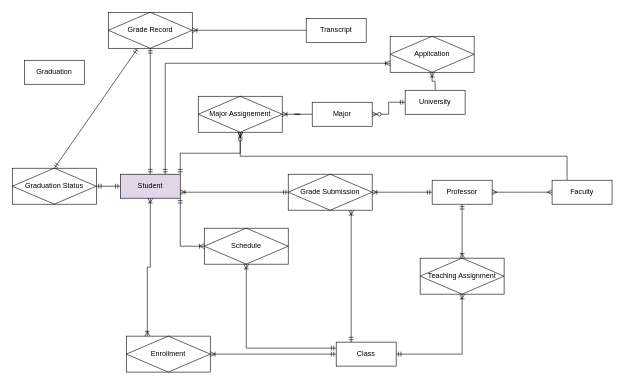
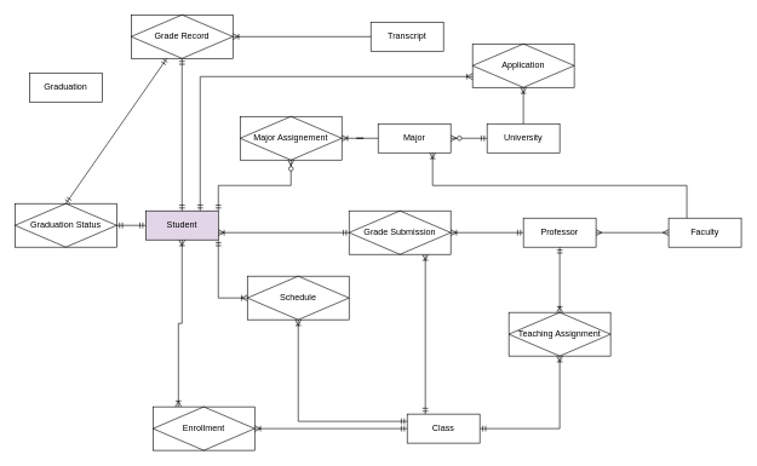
  <mxCell id="0" />
  <mxCell id="1" parent="0" />
  <mxCell id="2" value="Student" style="whiteSpace=wrap;html=1;align=center;fillColor=#e1d5e7;" vertex="1" parent="1"><mxGeometry x="200" y="290" width="100" height="40" as="geometry" /></mxCell>
  <mxCell id="3" value="Major" style="whiteSpace=wrap;html=1;align=center;" vertex="1" parent="1"><mxGeometry x="520" y="170" width="100" height="40" as="geometry" /></mxCell>
  <mxCell id="4" value="Class" style="whiteSpace=wrap;html=1;align=center;" vertex="1" parent="1"><mxGeometry x="560" y="570" width="100" height="40" as="geometry" /></mxCell>
  <mxCell id="5" value="Transcript" style="whiteSpace=wrap;html=1;align=center;" vertex="1" parent="1"><mxGeometry x="510" y="30" width="100" height="40" as="geometry" /></mxCell>
  <mxCell id="6" value="Graduation" style="whiteSpace=wrap;html=1;align=center;" vertex="1" parent="1"><mxGeometry x="40" y="100" width="100" height="40" as="geometry" /></mxCell>
  <mxCell id="7" value="Faculty" style="whiteSpace=wrap;html=1;align=center;" vertex="1" parent="1"><mxGeometry x="920" y="300" width="100" height="40" as="geometry" /></mxCell>
  <mxCell id="8" value="Professor" style="whiteSpace=wrap;html=1;align=center;" vertex="1" parent="1"><mxGeometry x="720" y="300" width="100" height="40" as="geometry" /></mxCell>
  <mxCell id="9" value="Enrollment" style="shape=associativeEntity;whiteSpace=wrap;html=1;align=center;" vertex="1" parent="1"><mxGeometry x="210" y="560" width="140" height="60" as="geometry" /></mxCell>
  <mxCell id="10" value="Application&lt;span style=&quot;color: rgba(0, 0, 0, 0); font-family: monospace; font-size: 0px; text-align: start; text-wrap-mode: nowrap;&quot;&gt;%3CmxGraphModel%3E%3Croot%3E%3CmxCell%20id%3D%220%22%2F%3E%3CmxCell%20id%3D%221%22%20parent%3D%220%22%2F%3E%3CmxCell%20id%3D%222%22%20value%3D%22Enrollment%22%20style%3D%22shape%3DassociativeEntity%3BwhiteSpace%3Dwrap%3Bhtml%3D1%3Balign%3Dcenter%3B%22%20vertex%3D%221%22%20parent%3D%221%22%3E%3CmxGeometry%20x%3D%22350%22%20y%3D%22240%22%20width%3D%22140%22%20height%3D%2260%22%20as%3D%22geometry%22%2F%3E%3C%2FmxCell%3E%3C%2Froot%3E%3C%2FmxGraphModel%3E&lt;/span&gt;&lt;span style=&quot;color: rgba(0, 0, 0, 0); font-family: monospace; font-size: 0px; text-align: start; text-wrap-mode: nowrap;&quot;&gt;%3CmxGraphModel%3E%3Croot%3E%3CmxCell%20id%3D%220%22%2F%3E%3CmxCell%20id%3D%221%22%20parent%3D%220%22%2F%3E%3CmxCell%20id%3D%222%22%20value%3D%22Enrollment%22%20style%3D%22shape%3DassociativeEntity%3BwhiteSpace%3Dwrap%3Bhtml%3D1%3Balign%3Dcenter%3B%22%20vertex%3D%221%22%20parent%3D%221%22%3E%3CmxGeometry%20x%3D%22350%22%20y%3D%22240%22%20width%3D%22140%22%20height%3D%2260%22%20as%3D%22geometry%22%2F%3E%3C%2FmxCell%3E%3C%2Froot%3E%3C%2FmxGraphModel%3E&lt;/span&gt;" style="shape=associativeEntity;whiteSpace=wrap;html=1;align=center;" vertex="1" parent="1"><mxGeometry x="650" y="60" width="140" height="60" as="geometry" /></mxCell>
  <mxCell id="11" value="Schedule" style="shape=associativeEntity;whiteSpace=wrap;html=1;align=center;" vertex="1" parent="1"><mxGeometry x="340" y="380" width="140" height="60" as="geometry" /></mxCell>
  <mxCell id="12" value="Major Assignement" style="shape=associativeEntity;whiteSpace=wrap;html=1;align=center;" vertex="1" parent="1"><mxGeometry x="330" y="160" width="140" height="60" as="geometry" /></mxCell>
  <mxCell id="13" value="Grade Record" style="shape=associativeEntity;whiteSpace=wrap;html=1;align=center;" vertex="1" parent="1"><mxGeometry x="180" width="140" height="60" as="geometry" y="20" /></mxCell>
  <mxCell id="14" value="Graduation Status" style="shape=associativeEntity;whiteSpace=wrap;html=1;align=center;" vertex="1" parent="1"><mxGeometry y="280" width="140" height="60" as="geometry" x="20" /></mxCell>
  <mxCell id="15" value="" style="edgeStyle=orthogonalEdgeStyle;fontSize=12;html=1;endArrow=ERoneToMany;startArrow=ERoneToMany;rounded=0;entryX=0.25;entryY=0;entryDx=0;entryDy=0;exitX=0.5;exitY=1;exitDx=0;exitDy=0;" edge="1" parent="1" source="2" target="9"><mxGeometry width="100" height="100" relative="1" as="geometry"><mxPoint x="280" y="350" as="sourcePoint" /><mxPoint x="430" y="130" as="targetPoint" /></mxGeometry></mxCell>
  <mxCell id="16" value="" style="edgeStyle=orthogonalEdgeStyle;fontSize=12;html=1;endArrow=ERoneToMany;startArrow=ERmandOne;rounded=0;exitX=0;exitY=0.5;exitDx=0;exitDy=0;entryX=1;entryY=0.5;entryDx=0;entryDy=0;" edge="1" parent="1" source="4" target="9"><mxGeometry width="100" height="100" relative="1" as="geometry"><mxPoint x="420" y="280" as="sourcePoint" /><mxPoint x="520" y="180" as="targetPoint" /></mxGeometry></mxCell>
  <mxCell id="17" value="" style="edgeStyle=orthogonalEdgeStyle;fontSize=12;html=1;endArrow=ERoneToMany;startArrow=ERmandOne;rounded=0;entryX=0;entryY=0.75;entryDx=0;entryDy=0;exitX=0.75;exitY=0;exitDx=0;exitDy=0;" edge="1" parent="1" source="2" target="10"><mxGeometry width="100" height="100" relative="1" as="geometry"><mxPoint x="280" y="289.5" as="sourcePoint" /><mxPoint x="820" y="119.5" as="targetPoint" /></mxGeometry></mxCell>
  <mxCell id="18" value="" style="edgeStyle=orthogonalEdgeStyle;fontSize=12;html=1;endArrow=ERoneToMany;startArrow=ERmandOne;rounded=0;entryX=0;entryY=0.5;entryDx=0;entryDy=0;exitX=1;exitY=1;exitDx=0;exitDy=0;" edge="1" parent="1" source="2" target="11"><mxGeometry width="100" height="100" relative="1" as="geometry"><mxPoint x="305" y="330" as="sourcePoint" /><mxPoint x="710" y="420" as="targetPoint" /></mxGeometry></mxCell>
  <mxCell id="19" value="" style="edgeStyle=orthogonalEdgeStyle;fontSize=12;html=1;endArrow=ERoneToMany;startArrow=ERmandOne;rounded=0;exitX=0;exitY=0.25;exitDx=0;exitDy=0;entryX=0.5;entryY=1;entryDx=0;entryDy=0;" edge="1" parent="1" source="4" target="11"><mxGeometry width="100" height="100" relative="1" as="geometry"><mxPoint x="630" y="260" as="sourcePoint" /><mxPoint x="730" y="160" as="targetPoint" /></mxGeometry></mxCell>
  <mxCell id="20" value="" style="edgeStyle=orthogonalEdgeStyle;fontSize=12;html=1;endArrow=ERzeroToMany;startArrow=ERmandOne;rounded=0;exitX=1;exitY=0;exitDx=0;exitDy=0;entryX=0.5;entryY=1;entryDx=0;entryDy=0;" edge="1" parent="1" source="2" target="12"><mxGeometry width="100" height="100" relative="1" as="geometry"><mxPoint x="290" y="160" as="sourcePoint" /><mxPoint x="390" y="60" as="targetPoint" /></mxGeometry></mxCell>
  <mxCell id="21" value="" style="edgeStyle=entityRelationEdgeStyle;fontSize=12;html=1;endArrow=ERoneToMany;rounded=0;entryX=1;entryY=0.5;entryDx=0;entryDy=0;exitX=0;exitY=0.5;exitDx=0;exitDy=0;" edge="1" parent="1" source="3" target="12"><mxGeometry width="100" height="100" relative="1" as="geometry"><mxPoint x="400" y="70" as="sourcePoint" /><mxPoint x="390" y="100" as="targetPoint" /></mxGeometry></mxCell>
  <mxCell id="22" value="Teaching Assignment" style="shape=associativeEntity;whiteSpace=wrap;html=1;align=center;" vertex="1" parent="1"><mxGeometry x="700" y="430" width="140" height="60" as="geometry" /></mxCell>
  <mxCell id="23" value="Grade Submission" style="shape=associativeEntity;whiteSpace=wrap;html=1;align=center;" vertex="1" parent="1"><mxGeometry x="480" y="290" width="140" height="60" as="geometry" /></mxCell>
  <mxCell id="24" value="" style="edgeStyle=entityRelationEdgeStyle;fontSize=12;html=1;endArrow=ERoneToMany;startArrow=ERmandOne;rounded=0;exitX=0;exitY=0.5;exitDx=0;exitDy=0;entryX=1;entryY=0.5;entryDx=0;entryDy=0;" edge="1" parent="1" source="8" target="23"><mxGeometry width="100" height="100" relative="1" as="geometry"><mxPoint x="690" y="450" as="sourcePoint" /><mxPoint x="790" y="350" as="targetPoint" /><Array as="points"><mxPoint x="880" y="540" /></Array></mxGeometry></mxCell>
  <mxCell id="25" value="" style="edgeStyle=orthogonalEdgeStyle;fontSize=12;html=1;endArrow=ERoneToMany;startArrow=ERmandOne;rounded=0;exitX=0;exitY=0.5;exitDx=0;exitDy=0;entryX=1;entryY=0.75;entryDx=0;entryDy=0;" edge="1" parent="1" source="23" target="2"><mxGeometry width="100" height="100" relative="1" as="geometry"><mxPoint x="350" y="260" as="sourcePoint" /><mxPoint x="320" y="240" as="targetPoint" /></mxGeometry></mxCell>
  <mxCell id="26" value="" style="edgeStyle=orthogonalEdgeStyle;fontSize=12;html=1;endArrow=ERoneToMany;startArrow=ERmandOne;rounded=0;exitX=0.25;exitY=0;exitDx=0;exitDy=0;entryX=0.75;entryY=1;entryDx=0;entryDy=0;" edge="1" parent="1" source="4" target="23"><mxGeometry width="100" height="100" relative="1" as="geometry"><mxPoint x="600" y="390" as="sourcePoint" /><mxPoint x="600" y="240" as="targetPoint" /></mxGeometry></mxCell>
  <mxCell id="27" value="" style="edgeStyle=orthogonalEdgeStyle;fontSize=12;html=1;endArrow=ERoneToMany;startArrow=ERmandOne;rounded=0;exitX=0.5;exitY=1;exitDx=0;exitDy=0;entryX=0.5;entryY=0;entryDx=0;entryDy=0;" edge="1" parent="1" source="8" target="22"><mxGeometry width="100" height="100" relative="1" as="geometry"><mxPoint x="510" y="330" as="sourcePoint" /><mxPoint x="610" y="230" as="targetPoint" /></mxGeometry></mxCell>
  <mxCell id="28" value="" style="edgeStyle=orthogonalEdgeStyle;fontSize=12;html=1;endArrow=ERoneToMany;startArrow=ERmandOne;rounded=0;entryX=0.5;entryY=1;entryDx=0;entryDy=0;exitX=1;exitY=0.5;exitDx=0;exitDy=0;" edge="1" parent="1" source="4" target="22"><mxGeometry width="100" height="100" relative="1" as="geometry"><mxPoint x="730" y="550" as="sourcePoint" /><mxPoint x="690" y="340" as="targetPoint" /></mxGeometry></mxCell>
- <mxCell id="29" value="University" style="whiteSpace=wrap;html=1;align=center;" vertex="1" parent="1"><mxGeometry x="675" y="150" width="100" height="40" as="geometry" /></mxCell>
+ <mxCell id="29" value="University" style="whiteSpace=wrap;html=1;align=center;" vertex="1" parent="1"><mxGeometry x="670" y="170" width="100" height="40" as="geometry" /></mxCell>
  <mxCell id="30" value="" style="fontSize=12;html=1;endArrow=ERmandOne;startArrow=ERmandOne;rounded=0;entryX=0.5;entryY=1;entryDx=0;entryDy=0;exitX=0.5;exitY=0;exitDx=0;exitDy=0;edgeStyle=orthogonalEdgeStyle;" edge="1" parent="1" source="2" target="13"><mxGeometry width="100" height="100" relative="1" as="geometry"><mxPoint x="220" y="270" as="sourcePoint" /><mxPoint x="220" y="180" as="targetPoint" /></mxGeometry></mxCell>
  <mxCell id="31" value="" style="edgeStyle=orthogonalEdgeStyle;fontSize=12;html=1;endArrow=ERoneToMany;rounded=0;entryX=1;entryY=0.5;entryDx=0;entryDy=0;exitX=0;exitY=0.5;exitDx=0;exitDy=0;" edge="1" parent="1" source="5" target="13"><mxGeometry width="100" height="100" relative="1" as="geometry"><mxPoint x="380" y="260" as="sourcePoint" /><mxPoint x="480" y="160" as="targetPoint" /></mxGeometry></mxCell>
  <mxCell id="32" value="" style="fontSize=12;html=1;endArrow=ERmandOne;startArrow=ERmandOne;rounded=0;exitX=0.5;exitY=0;exitDx=0;exitDy=0;" edge="1" parent="1" source="14" target="13"><mxGeometry width="100" height="100" relative="1" as="geometry"><mxPoint x="90" y="250" as="sourcePoint" /><mxPoint x="150" y="150" as="targetPoint" /></mxGeometry></mxCell>
  <mxCell id="33" value="" style="edgeStyle=orthogonalEdgeStyle;fontSize=12;html=1;endArrow=ERmandOne;startArrow=ERmandOne;rounded=0;entryX=0;entryY=0.5;entryDx=0;entryDy=0;exitX=1;exitY=0.5;exitDx=0;exitDy=0;" edge="1" parent="1" source="14" target="2"><mxGeometry width="100" height="100" relative="1" as="geometry"><mxPoint x="80" y="430" as="sourcePoint" /><mxPoint x="180" y="330" as="targetPoint" /></mxGeometry></mxCell>
  <mxCell id="34" value="" style="edgeStyle=orthogonalEdgeStyle;fontSize=12;html=1;endArrow=ERzeroToMany;startArrow=ERmandOne;rounded=0;entryX=1;entryY=0.5;entryDx=0;entryDy=0;exitX=0;exitY=0.5;exitDx=0;exitDy=0;" edge="1" parent="1" source="29" target="3"><mxGeometry width="100" height="100" relative="1" as="geometry"><mxPoint x="390" y="340" as="sourcePoint" /><mxPoint x="490" y="240" as="targetPoint" /></mxGeometry></mxCell>
  <mxCell id="35" value="" style="edgeStyle=orthogonalEdgeStyle;fontSize=12;html=1;endArrow=ERoneToMany;rounded=0;entryX=0.5;entryY=1;entryDx=0;entryDy=0;exitX=0.5;exitY=0;exitDx=0;exitDy=0;" edge="1" parent="1" source="29" target="10"><mxGeometry width="100" height="100" relative="1" as="geometry"><mxPoint x="660" y="170" as="sourcePoint" /><mxPoint x="760" y="70" as="targetPoint" /></mxGeometry></mxCell>
  <mxCell id="36" value="" style="edgeStyle=entityRelationEdgeStyle;fontSize=12;html=1;endArrow=ERmany;startArrow=ERmany;rounded=0;entryX=0;entryY=0.5;entryDx=0;entryDy=0;exitX=1;exitY=0.5;exitDx=0;exitDy=0;" edge="1" parent="1" source="8" target="7"><mxGeometry width="100" height="100" relative="1" as="geometry"><mxPoint x="610" y="400" as="sourcePoint" /><mxPoint x="710" y="300" as="targetPoint" /><Array as="points"><mxPoint x="920" y="340" /></Array></mxGeometry></mxCell>
- <mxCell id="37" value="" style="edgeStyle=orthogonalEdgeStyle;fontSize=12;html=1;endArrow=ERoneToMany;rounded=0;exitX=0.25;exitY=0;exitDx=0;exitDy=0;" edge="1" parent="1" source="7" target="12"><mxGeometry width="100" height="100" relative="1" as="geometry"><mxPoint x="480" y="360" as="sourcePoint" /><mxPoint x="580" y="260" as="targetPoint" /></mxGeometry></mxCell>
+ <mxCell id="37" value="" style="edgeStyle=orthogonalEdgeStyle;fontSize=12;html=1;endArrow=ERoneToMany;rounded=0;entryX=0.75;entryY=1;entryDx=0;entryDy=0;exitX=0.25;exitY=0;exitDx=0;exitDy=0;" edge="1" parent="1" source="7" target="3"><mxGeometry width="100" height="100" relative="1" as="geometry"><mxPoint x="480" y="360" as="sourcePoint" /><mxPoint x="580" y="260" as="targetPoint" /></mxGeometry></mxCell>
